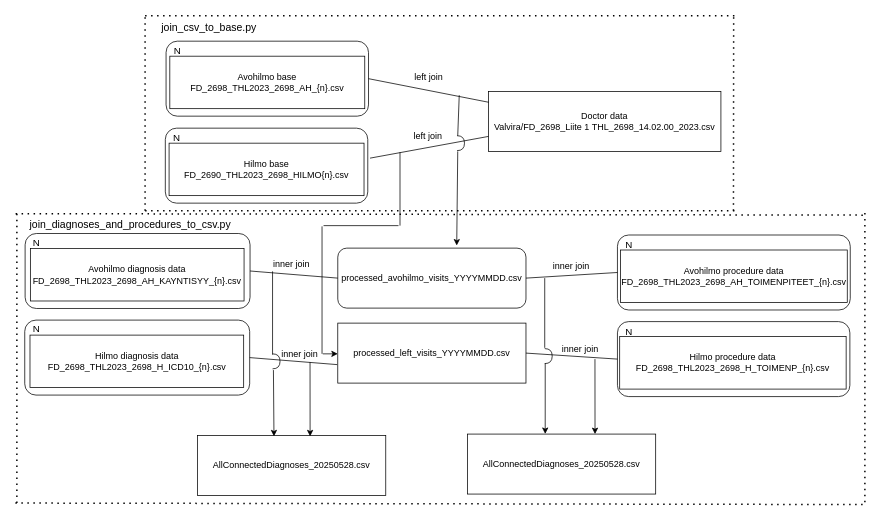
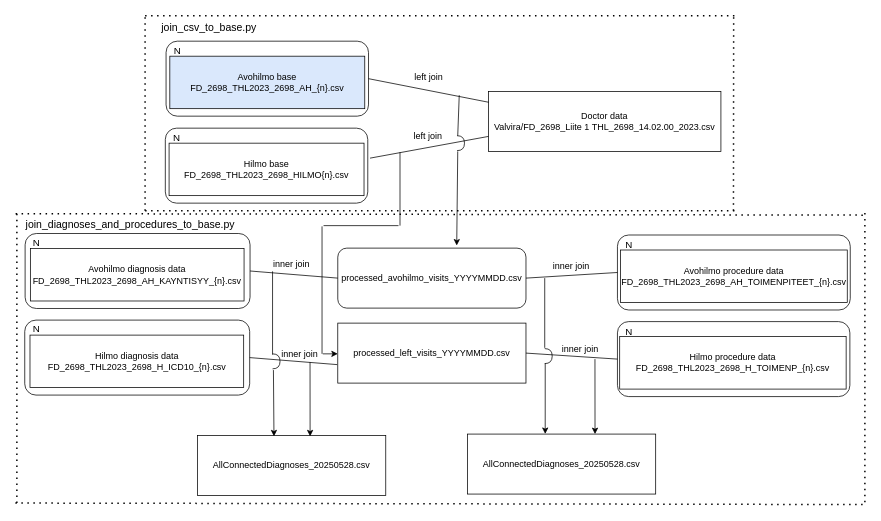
  <mxCell id="0" />
  <mxCell id="1" parent="0" />
  <mxCell id="2" value="&lt;div&gt;Doctor data&lt;/div&gt;&lt;div&gt;Valvira/FD_2698_Liite 1 THL_2698_14.02.00_2023.csv&lt;/div&gt;" style="rounded=0;whiteSpace=wrap;html=1;" vertex="1" parent="1"><mxGeometry x="651" y="121" width="310" height="80" as="geometry" /></mxCell>
  <mxCell id="3" value="" style="rounded=1;whiteSpace=wrap;html=1;" vertex="1" parent="1"><mxGeometry x="221" y="54" width="270" height="100" as="geometry" /></mxCell>
- <mxCell id="4" value="&lt;div&gt;Avohilmo base&lt;/div&gt;&lt;div&gt;FD_2698_THL2023_2698_AH_{n}.csv&lt;/div&gt;" style="rounded=0;whiteSpace=wrap;html=1;" vertex="1" parent="1"><mxGeometry x="226" y="74" width="260" height="70" as="geometry" /></mxCell>
+ <mxCell id="4" value="&lt;div&gt;Avohilmo base&lt;/div&gt;&lt;div&gt;FD_2698_THL2023_2698_AH_{n}.csv&lt;/div&gt;" style="rounded=0;whiteSpace=wrap;html=1;fillColor=#dae8fc;" vertex="1" parent="1"><mxGeometry x="226" y="74" width="260" height="70" as="geometry" /></mxCell>
  <mxCell id="5" value="&lt;font style=&quot;font-size: 13px;&quot;&gt;N&lt;/font&gt;" style="text;html=1;align=center;verticalAlign=middle;resizable=0;points=[];autosize=1;strokeColor=none;fillColor=none;" vertex="1" parent="1"><mxGeometry x="221" y="51" width="30" height="30" as="geometry" /></mxCell>
  <mxCell id="6" value="" style="rounded=1;whiteSpace=wrap;html=1;" vertex="1" parent="1"><mxGeometry x="220" y="170" width="270" height="100" as="geometry" /></mxCell>
- <mxCell id="7" value="&lt;div&gt;Hilmo base&lt;/div&gt;&lt;div&gt;FD_2690_THL2023_2698_HILMO{n}.csv&lt;/div&gt;" style="rounded=0;whiteSpace=wrap;html=1;" vertex="1" parent="1"><mxGeometry x="225" y="190" width="260" height="70" as="geometry" /></mxCell>
+ <mxCell id="7" value="&lt;div&gt;Hilmo base&lt;/div&gt;&lt;div&gt;FD_2698_THL2023_2698_HILMO{n}.csv&lt;/div&gt;" style="rounded=0;whiteSpace=wrap;html=1;" vertex="1" parent="1"><mxGeometry x="225" y="190" width="260" height="70" as="geometry" /></mxCell>
  <mxCell id="8" value="&lt;font style=&quot;font-size: 13px;&quot;&gt;N&lt;/font&gt;" style="text;html=1;align=center;verticalAlign=middle;resizable=0;points=[];autosize=1;strokeColor=none;fillColor=none;" vertex="1" parent="1"><mxGeometry x="220" y="167" width="30" height="30" as="geometry" /></mxCell>
  <mxCell id="9" value="" style="endArrow=none;html=1;rounded=0;exitX=1;exitY=0.5;exitDx=0;exitDy=0;entryX=0.001;entryY=0.181;entryDx=0;entryDy=0;entryPerimeter=0;" edge="1" parent="1" source="3" target="2"><mxGeometry width="50" height="50" relative="1" as="geometry"><mxPoint x="573" y="120" as="sourcePoint" /><mxPoint x="653" y="120" as="targetPoint" /></mxGeometry></mxCell>
  <mxCell id="10" value="" style="endArrow=none;html=1;rounded=0;entryX=0;entryY=0.75;entryDx=0;entryDy=0;" edge="1" parent="1" target="2"><mxGeometry width="50" height="50" relative="1" as="geometry"><mxPoint x="493" y="210" as="sourcePoint" /><mxPoint x="695" y="270" as="targetPoint" /></mxGeometry></mxCell>
  <mxCell id="11" value="left join" style="text;html=1;align=center;verticalAlign=middle;resizable=0;points=[];autosize=1;strokeColor=none;fillColor=none;" vertex="1" parent="1"><mxGeometry x="541" y="87" width="60" height="30" as="geometry" /></mxCell>
  <mxCell id="12" value="left join" style="text;html=1;align=center;verticalAlign=middle;resizable=0;points=[];autosize=1;strokeColor=none;fillColor=none;" vertex="1" parent="1"><mxGeometry x="540" y="166" width="60" height="30" as="geometry" /></mxCell>
  <mxCell id="13" value="" style="endArrow=none;html=1;rounded=0;" edge="1" parent="1"><mxGeometry width="50" height="50" relative="1" as="geometry"><mxPoint x="610" y="180" as="sourcePoint" /><mxPoint x="612" y="126" as="targetPoint" /></mxGeometry></mxCell>
  <mxCell id="14" value="processed_avohilmo_visits_YYYYMMDD.csv" style="whiteSpace=wrap;html=1;rounded=1;" vertex="1" parent="1"><mxGeometry x="450" y="330" width="251" height="80" as="geometry" /></mxCell>
  <mxCell id="15" value="processed_left_visits_YYYYMMDD.csv" style="rounded=0;whiteSpace=wrap;html=1;" vertex="1" parent="1"><mxGeometry x="450" y="430" width="251" height="80" as="geometry" /></mxCell>
  <mxCell id="16" value="" style="endArrow=none;html=1;rounded=0;" edge="1" parent="1"><mxGeometry width="50" height="50" relative="1" as="geometry"><mxPoint x="431" y="300" as="sourcePoint" /><mxPoint x="531" y="300" as="targetPoint" /></mxGeometry></mxCell>
  <mxCell id="17" value="" style="endArrow=none;html=1;rounded=0;" edge="1" parent="1"><mxGeometry width="50" height="50" relative="1" as="geometry"><mxPoint x="429" y="471" as="sourcePoint" /><mxPoint x="429" y="301" as="targetPoint" /></mxGeometry></mxCell>
  <mxCell id="18" value="" style="shape=requiredInterface;html=1;verticalLabelPosition=bottom;sketch=0;" vertex="1" parent="1"><mxGeometry x="609" y="180" width="10" height="20" as="geometry" /></mxCell>
  <mxCell id="19" value="" style="endArrow=none;html=1;rounded=0;" edge="1" parent="1"><mxGeometry width="50" height="50" relative="1" as="geometry"><mxPoint x="533" y="300" as="sourcePoint" /><mxPoint x="533" y="202" as="targetPoint" /></mxGeometry></mxCell>
  <mxCell id="20" value="" style="endArrow=classic;html=1;rounded=0;exitX=0.3;exitY=1.15;exitDx=0;exitDy=0;exitPerimeter=0;entryX=0.632;entryY=-0.044;entryDx=0;entryDy=0;entryPerimeter=0;" edge="1" parent="1" target="14"><mxGeometry width="50" height="50" relative="1" as="geometry"><mxPoint x="610" y="201" as="sourcePoint" /><mxPoint x="608" y="320" as="targetPoint" /></mxGeometry></mxCell>
  <mxCell id="21" value="" style="endArrow=classic;html=1;rounded=0;entryX=0;entryY=0.5;entryDx=0;entryDy=0;" edge="1" parent="1"><mxGeometry width="50" height="50" relative="1" as="geometry"><mxPoint x="430" y="471" as="sourcePoint" /><mxPoint x="450" y="471" as="targetPoint" /></mxGeometry></mxCell>
  <mxCell id="22" value="" style="rounded=1;whiteSpace=wrap;html=1;" vertex="1" parent="1"><mxGeometry x="33" y="310.5" width="300" height="100" as="geometry" /></mxCell>
  <mxCell id="23" value="&lt;div&gt;Avohilmo diagnosis data&lt;/div&gt;&lt;div&gt;FD_2698_THL2023_2698_AH_KAYNTISYY_{n}.csv&lt;/div&gt;" style="rounded=0;whiteSpace=wrap;html=1;" vertex="1" parent="1"><mxGeometry x="40" y="330.5" width="285" height="70" as="geometry" /></mxCell>
  <mxCell id="24" value="&lt;font style=&quot;font-size: 13px;&quot;&gt;N&lt;/font&gt;" style="text;html=1;align=center;verticalAlign=middle;resizable=0;points=[];autosize=1;strokeColor=none;fillColor=none;" vertex="1" parent="1"><mxGeometry x="33" y="307.5" width="30" height="30" as="geometry" /></mxCell>
  <mxCell id="25" value="" style="rounded=1;whiteSpace=wrap;html=1;" vertex="1" parent="1"><mxGeometry x="32.5" y="426" width="300" height="100" as="geometry" /></mxCell>
  <mxCell id="26" value="&lt;div&gt;Hilmo diagnosis data&lt;/div&gt;&lt;div&gt;FD_2698_THL2023_2698_H_ICD10_{n}.csv&lt;/div&gt;" style="rounded=0;whiteSpace=wrap;html=1;" vertex="1" parent="1"><mxGeometry x="39.5" y="446" width="285" height="70" as="geometry" /></mxCell>
  <mxCell id="27" value="&lt;font style=&quot;font-size: 13px;&quot;&gt;N&lt;/font&gt;" style="text;html=1;align=center;verticalAlign=middle;resizable=0;points=[];autosize=1;strokeColor=none;fillColor=none;" vertex="1" parent="1"><mxGeometry x="32.5" y="423" width="30" height="30" as="geometry" /></mxCell>
  <mxCell id="28" value="" style="rounded=1;whiteSpace=wrap;html=1;" vertex="1" parent="1"><mxGeometry x="823" y="312.5" width="310.5" height="100" as="geometry" /></mxCell>
  <mxCell id="29" value="&lt;div&gt;Avohilmo procedure data&lt;/div&gt;&lt;div&gt;FD_2698_THL2023_2698_AH_TOIMENPITEET_{n}.csv&lt;/div&gt;" style="rounded=0;whiteSpace=wrap;html=1;" vertex="1" parent="1"><mxGeometry x="827" y="332.5" width="302.5" height="70" as="geometry" /></mxCell>
  <mxCell id="30" value="&lt;font style=&quot;font-size: 13px;&quot;&gt;N&lt;/font&gt;" style="text;html=1;align=center;verticalAlign=middle;resizable=0;points=[];autosize=1;strokeColor=none;fillColor=none;" vertex="1" parent="1"><mxGeometry x="822.5" y="309.5" width="30" height="30" as="geometry" /></mxCell>
  <mxCell id="31" value="" style="rounded=1;whiteSpace=wrap;html=1;" vertex="1" parent="1"><mxGeometry x="823" y="428" width="310" height="100" as="geometry" /></mxCell>
  <mxCell id="32" value="&lt;div&gt;Hilmo procedure data&lt;/div&gt;&lt;div&gt;FD_2698_THL2023_2698_H_TOIMENP_{n}.csv&lt;/div&gt;" style="rounded=0;whiteSpace=wrap;html=1;" vertex="1" parent="1"><mxGeometry x="826" y="448" width="302" height="70" as="geometry" /></mxCell>
  <mxCell id="33" value="&lt;font style=&quot;font-size: 13px;&quot;&gt;N&lt;/font&gt;" style="text;html=1;align=center;verticalAlign=middle;resizable=0;points=[];autosize=1;strokeColor=none;fillColor=none;" vertex="1" parent="1"><mxGeometry x="823" y="426" width="30" height="30" as="geometry" /></mxCell>
  <mxCell id="34" value="" style="endArrow=none;html=1;rounded=0;entryX=-0.003;entryY=0.692;entryDx=0;entryDy=0;exitX=1;exitY=0.5;exitDx=0;exitDy=0;entryPerimeter=0;" edge="1" parent="1" source="25" target="15"><mxGeometry width="50" height="50" relative="1" as="geometry"><mxPoint x="423" y="560" as="sourcePoint" /><mxPoint x="433" y="540" as="targetPoint" /></mxGeometry></mxCell>
  <mxCell id="35" value="" style="endArrow=none;html=1;rounded=0;entryX=0;entryY=0.5;entryDx=0;entryDy=0;exitX=1;exitY=0.5;exitDx=0;exitDy=0;" edge="1" parent="1" source="22" target="14"><mxGeometry width="50" height="50" relative="1" as="geometry"><mxPoint x="363" y="410" as="sourcePoint" /><mxPoint x="413" y="360" as="targetPoint" /></mxGeometry></mxCell>
  <mxCell id="36" value="AllConnectedDiagnoses_20250528.csv" style="rounded=0;whiteSpace=wrap;html=1;" vertex="1" parent="1"><mxGeometry x="263" y="580" width="251" height="80" as="geometry" /></mxCell>
  <mxCell id="37" value="" style="endArrow=classic;html=1;rounded=0;entryX=0.598;entryY=0;entryDx=0;entryDy=0;entryPerimeter=0;" edge="1" parent="1"><mxGeometry width="50" height="50" relative="1" as="geometry"><mxPoint x="413" y="482" as="sourcePoint" /><mxPoint x="413.098" y="581" as="targetPoint" /></mxGeometry></mxCell>
  <mxCell id="38" value="" style="shape=requiredInterface;html=1;verticalLabelPosition=bottom;sketch=0;" vertex="1" parent="1"><mxGeometry x="363" y="471" width="10" height="20" as="geometry" /></mxCell>
  <mxCell id="39" value="" style="endArrow=none;html=1;rounded=0;exitX=0.2;exitY=0.008;exitDx=0;exitDy=0;exitPerimeter=0;" edge="1" parent="1"><mxGeometry width="50" height="50" relative="1" as="geometry"><mxPoint x="363" y="472.16" as="sourcePoint" /><mxPoint x="363" y="361" as="targetPoint" /></mxGeometry></mxCell>
  <mxCell id="40" value="" style="endArrow=classic;html=1;rounded=0;exitX=0.117;exitY=1.133;exitDx=0;exitDy=0;exitPerimeter=0;entryX=0.406;entryY=0.025;entryDx=0;entryDy=0;entryPerimeter=0;" edge="1" parent="1"><mxGeometry width="50" height="50" relative="1" as="geometry"><mxPoint x="364.17" y="492.66" as="sourcePoint" /><mxPoint x="364.906" y="581" as="targetPoint" /></mxGeometry></mxCell>
  <mxCell id="41" value="inner join" style="text;html=1;align=center;verticalAlign=middle;resizable=0;points=[];autosize=1;strokeColor=none;fillColor=none;" vertex="1" parent="1"><mxGeometry x="353" y="336.5" width="70" height="30" as="geometry" /></mxCell>
  <mxCell id="42" value="inner join" style="text;html=1;align=center;verticalAlign=middle;resizable=0;points=[];autosize=1;strokeColor=none;fillColor=none;" vertex="1" parent="1"><mxGeometry x="363.5" y="457" width="70" height="30" as="geometry" /></mxCell>
  <mxCell id="43" value="" style="endArrow=none;html=1;rounded=0;entryX=0;entryY=0.5;entryDx=0;entryDy=0;exitX=1;exitY=0.5;exitDx=0;exitDy=0;" edge="1" parent="1" source="14" target="28"><mxGeometry width="50" height="50" relative="1" as="geometry"><mxPoint x="733" y="460" as="sourcePoint" /><mxPoint x="783" y="410" as="targetPoint" /></mxGeometry></mxCell>
  <mxCell id="44" value="" style="endArrow=none;html=1;rounded=0;entryX=0;entryY=0.5;entryDx=0;entryDy=0;exitX=1;exitY=0.5;exitDx=0;exitDy=0;" edge="1" parent="1" source="15" target="31"><mxGeometry width="50" height="50" relative="1" as="geometry"><mxPoint x="705" y="478" as="sourcePoint" /><mxPoint x="827" y="471" as="targetPoint" /></mxGeometry></mxCell>
  <mxCell id="45" value="AllConnectedDiagnoses_20250528.csv" style="rounded=0;whiteSpace=wrap;html=1;" vertex="1" parent="1"><mxGeometry x="623" y="578" width="251" height="80" as="geometry" /></mxCell>
  <mxCell id="46" value="" style="endArrow=classic;html=1;rounded=0;entryX=0.598;entryY=0;entryDx=0;entryDy=0;entryPerimeter=0;" edge="1" parent="1"><mxGeometry width="50" height="50" relative="1" as="geometry"><mxPoint x="793" y="478" as="sourcePoint" /><mxPoint x="793.098" y="578" as="targetPoint" /></mxGeometry></mxCell>
  <mxCell id="47" value="" style="shape=requiredInterface;html=1;verticalLabelPosition=bottom;sketch=0;" vertex="1" parent="1"><mxGeometry x="726" y="464" width="10" height="20" as="geometry" /></mxCell>
  <mxCell id="48" value="" style="endArrow=classic;html=1;rounded=0;exitX=0.067;exitY=0.983;exitDx=0;exitDy=0;exitPerimeter=0;entryX=0.413;entryY=-0.002;entryDx=0;entryDy=0;entryPerimeter=0;" edge="1" parent="1" source="47" target="45"><mxGeometry width="50" height="50" relative="1" as="geometry"><mxPoint x="943" y="620" as="sourcePoint" /><mxPoint x="727" y="570" as="targetPoint" /></mxGeometry></mxCell>
  <mxCell id="49" value="" style="endArrow=none;html=1;rounded=0;" edge="1" parent="1"><mxGeometry width="50" height="50" relative="1" as="geometry"><mxPoint x="726" y="463" as="sourcePoint" /><mxPoint x="726" y="370" as="targetPoint" /></mxGeometry></mxCell>
  <mxCell id="50" value="inner join" style="text;html=1;align=center;verticalAlign=middle;resizable=0;points=[];autosize=1;strokeColor=none;fillColor=none;" vertex="1" parent="1"><mxGeometry x="726" y="339.5" width="70" height="30" as="geometry" /></mxCell>
  <mxCell id="51" value="inner join" style="text;html=1;align=center;verticalAlign=middle;resizable=0;points=[];autosize=1;strokeColor=none;fillColor=none;" vertex="1" parent="1"><mxGeometry x="738" y="450" width="70" height="30" as="geometry" /></mxCell>
  <mxCell id="52" value="" style="endArrow=none;dashed=1;html=1;dashPattern=1 3;strokeWidth=2;rounded=0;" edge="1" parent="1"><mxGeometry width="50" height="50" relative="1" as="geometry"><mxPoint x="193" y="280" as="sourcePoint" /><mxPoint x="193" y="20" as="targetPoint" /></mxGeometry></mxCell>
  <mxCell id="53" value="" style="endArrow=none;dashed=1;html=1;dashPattern=1 3;strokeWidth=2;rounded=0;" edge="1" parent="1"><mxGeometry width="50" height="50" relative="1" as="geometry"><mxPoint x="193" y="280" as="sourcePoint" /><mxPoint x="983" y="280" as="targetPoint" /></mxGeometry></mxCell>
  <mxCell id="54" value="" style="endArrow=none;dashed=1;html=1;dashPattern=1 3;strokeWidth=2;rounded=0;" edge="1" parent="1"><mxGeometry width="50" height="50" relative="1" as="geometry"><mxPoint x="977.72" y="280" as="sourcePoint" /><mxPoint x="978" y="20" as="targetPoint" /></mxGeometry></mxCell>
  <mxCell id="55" value="" style="endArrow=none;dashed=1;html=1;dashPattern=1 3;strokeWidth=2;rounded=0;" edge="1" parent="1"><mxGeometry width="50" height="50" relative="1" as="geometry"><mxPoint x="193" y="20" as="sourcePoint" /><mxPoint x="983" y="20" as="targetPoint" /></mxGeometry></mxCell>
  <mxCell id="56" value="&lt;div&gt;&lt;font style=&quot;font-size: 14px;&quot;&gt;join_csv_to_base.py&lt;/font&gt;&lt;/div&gt;" style="text;html=1;align=center;verticalAlign=middle;resizable=0;points=[];autosize=1;strokeColor=none;fillColor=none;fontSize=15;" vertex="1" parent="1"><mxGeometry x="188" y="20" width="180" height="30" as="geometry" /></mxCell>
  <mxCell id="57" value="" style="endArrow=none;dashed=1;html=1;dashPattern=1 3;strokeWidth=2;rounded=0;exitX=-0.009;exitY=0.05;exitDx=0;exitDy=0;exitPerimeter=0;" edge="1" parent="1" source="58"><mxGeometry width="50" height="50" relative="1" as="geometry"><mxPoint x="3" y="286" as="sourcePoint" /><mxPoint x="1153" y="286" as="targetPoint" /></mxGeometry></mxCell>
- <mxCell id="58" value="&lt;font style=&quot;font-size: 14px;&quot;&gt;join_diagnoses_and_procedures_to_csv.py&lt;/font&gt;" style="text;html=1;align=center;verticalAlign=middle;resizable=0;points=[];autosize=1;strokeColor=none;fillColor=none;fontSize=15;" vertex="1" parent="1"><mxGeometry x="23" y="282.5" width="300" height="30" as="geometry" /></mxCell>
+ <mxCell id="58" value="&lt;font style=&quot;font-size: 14px;&quot;&gt;join_diagnoses_and_procedures_to_base.py&lt;/font&gt;" style="text;html=1;align=center;verticalAlign=middle;resizable=0;points=[];autosize=1;strokeColor=none;fillColor=none;fontSize=15;" vertex="1" parent="1"><mxGeometry x="23" y="282.5" width="300" height="30" as="geometry" /></mxCell>
  <mxCell id="59" value="" style="endArrow=none;dashed=1;html=1;dashPattern=1 3;strokeWidth=2;rounded=0;exitX=-0.009;exitY=0.05;exitDx=0;exitDy=0;exitPerimeter=0;" edge="1" parent="1"><mxGeometry width="50" height="50" relative="1" as="geometry"><mxPoint x="20" y="670" as="sourcePoint" /><mxPoint x="1153" y="672" as="targetPoint" /></mxGeometry></mxCell>
  <mxCell id="60" value="" style="endArrow=none;dashed=1;html=1;dashPattern=1 3;strokeWidth=2;rounded=0;" edge="1" parent="1"><mxGeometry width="50" height="50" relative="1" as="geometry"><mxPoint x="22" y="670" as="sourcePoint" /><mxPoint x="22" y="280" as="targetPoint" /></mxGeometry></mxCell>
  <mxCell id="61" value="" style="endArrow=none;dashed=1;html=1;dashPattern=1 3;strokeWidth=2;rounded=0;" edge="1" parent="1"><mxGeometry width="50" height="50" relative="1" as="geometry"><mxPoint x="1153" y="669" as="sourcePoint" /><mxPoint x="1153" y="279" as="targetPoint" /></mxGeometry></mxCell>
